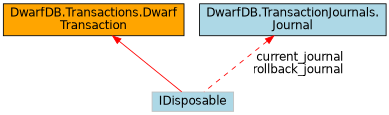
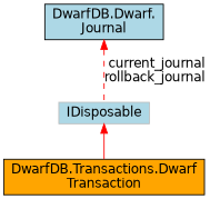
  digraph {
    fontname="DejaVu Sans"
    node [color=black fillcolor=lightblue fontname="DejaVu Sans" fontsize=14 shape=record style=filled]
    edge [color=red dir=back fontname="DejaVu Sans" fontsize=14 labelfontname=Helvetica labelfontsize=14]
    n1 [fillcolor=orange fontcolor=black height=0.2 label="DwarfDB.Transactions.Dwarf\lTransaction" width=0.4]
    n2 [color=grey75 height=0.2 label=IDisposable width=0.4]
-   n3 [height=0.2 label="DwarfDB.TransactionJournals.\lJournal" width=0.4]
-   n1 -> n2 [style=solid]
+   n3 [height=0.2 label="DwarfDB.Dwarf.\lJournal" width=0.4]
+   n2 -> n1 [style=solid]
    n3 -> n2 [label=" current_journal\nrollback_journal" style=dashed]
  }
